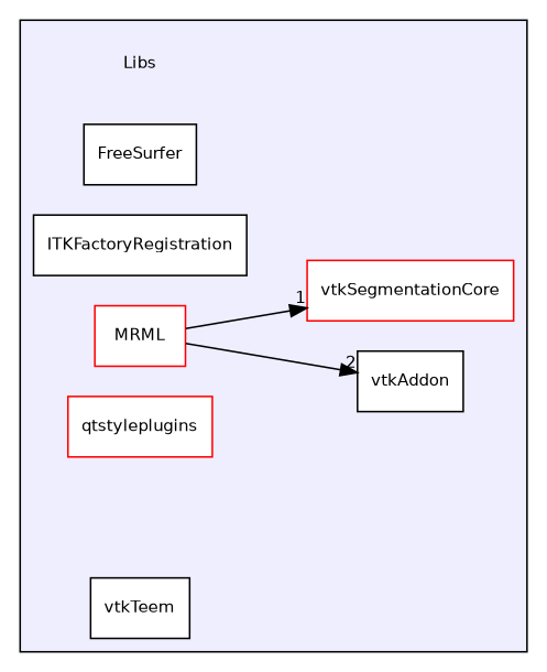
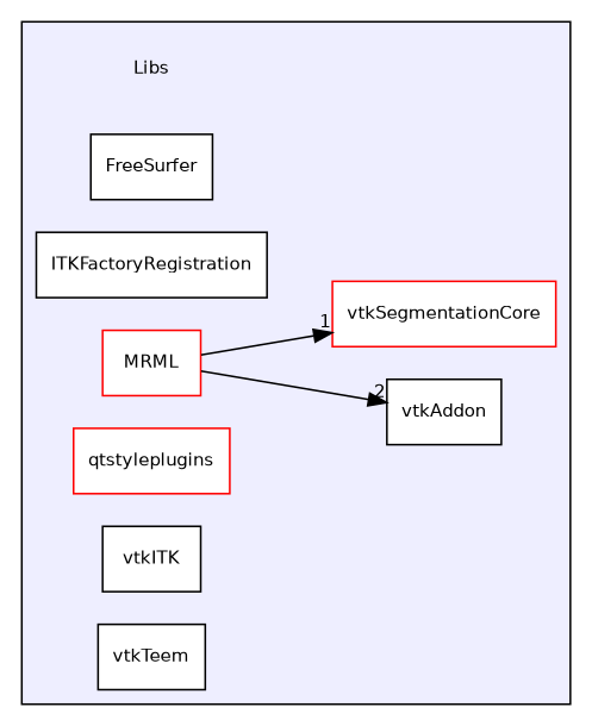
  digraph {
    compound=true
    fontname="DejaVu Sans"
    rankdir=LR
    node [fontname="DejaVu Sans" fontsize=10 shape=box color=black fillcolor=white style=filled]
    edge [fontname="DejaVu Sans" labeldistance=1.5 labelfontname=Helvetica labelfontsize=10]
    n1 [label=Libs shape=plaintext color="" fillcolor="" style=""]
    n2 [label=FreeSurfer]
    n3 [label=ITKFactoryRegistration]
    n4 [color=red label=MRML]
    n5 [color=red label=qtstyleplugins]
    n6 [label=vtkAddon]
+   n7 [label=vtkITK]
    n8 [color=red label=vtkSegmentationCore]
    n9 [label=vtkTeem]
    subgraph cluster_1 {
      bgcolor="#eeeeff"
      pencolor=black
      n1
      n2
      n3
      n4
      n5
      n6
+     n7
      n8
      n9
    }
    n4 -> n6 [headlabel=2]
    n4 -> n8 [headlabel=1]
  }
